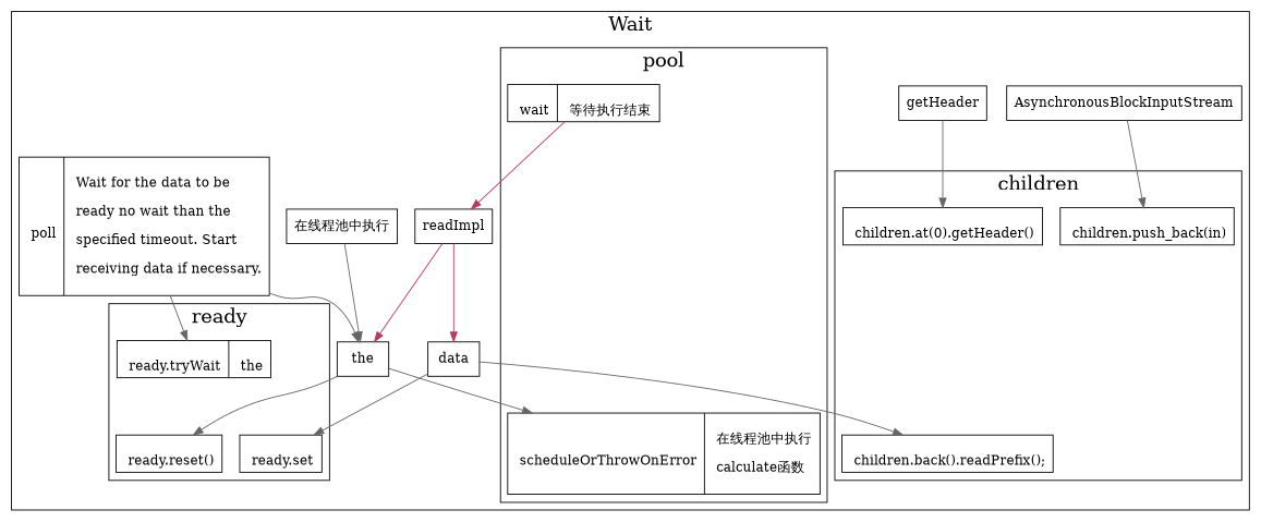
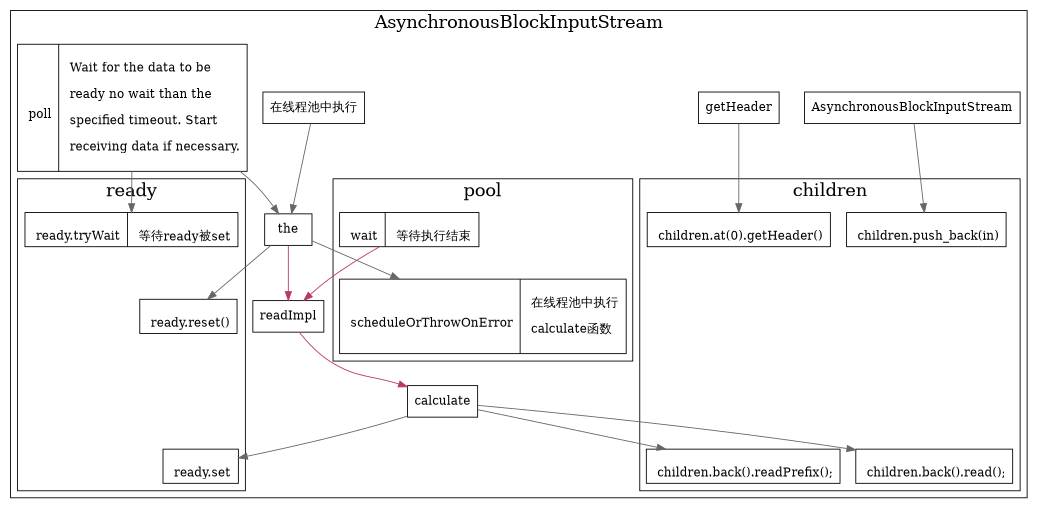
  digraph {
    newrank=true
    rankdir=TB
    node [shape=record]
    edge [color=gray40]
    n1 [label="{{\n          children.at(0).getHeader()\n        }}"]
    n2 [label="{{\n          children.push_back(in)\n        }}"]
+   n3 [label="{{\n          children.back().read();\n        }}"]
    n4 [label="{{\n          children.back().readPrefix();\n        }}"]
-   n5 [label="{{\n        ready.tryWait|\n        the\n        }}"]
+   n5 [label="{{\n        ready.tryWait|\n        等待ready被set\n        }}"]
    n6 [label="{{\n        ready.set\n        }}"]
    n7 [label="{{\n          ready.reset()\n        }}"]
    n8 [label="{{\n          wait|\n          等待执行结束\n        }}"]
    n9 [label="{{\n          scheduleOrThrowOnError|\n          在线程池中执行\l \n          calculate函数\l\n        }}"]
-   calculate [shape=box label=data]
+   calculate [shape=box]
    AsynchronousBlockInputStream [shape=box]
    getHeader [shape=box]
    n13 [label="在线程池中执行" shape=box]
    n14 [label=the shape=box]
    n15 [label="{{\n        poll|\n        Wait for the data to be \l \n        ready no wait than the \l \n        specified timeout. Start \l \n        receiving data if necessary.\l\n      }}"]
    readImpl [shape=box]
    subgraph cluster_1 {
      fontsize=20
-     label=Wait
+     label=AsynchronousBlockInputStream
      calculate
      AsynchronousBlockInputStream
      getHeader
      n13
      n14
      n15
      readImpl
      subgraph cluster_2 {
        fontsize=20
        label=children
        n1
        n2
+       n3
        n4
      }
      subgraph cluster_3 {
        fontsize=20
        label=ready
        n5
        n6
        n7
      }
      subgraph cluster_4 {
        fontsize=20
        label=pool
        n8
        n9
      }
    }
    n8 -> readImpl [color="#b83b5e"]
+   calculate -> n3
    calculate -> n4
    calculate -> n6
    AsynchronousBlockInputStream -> n2
    getHeader -> n1
    n13 -> n14
    n14 -> n7
    n14 -> n9
    n15 -> n5
    n15 -> n14
    readImpl -> calculate [color="#b83b5e"]
-   readImpl -> n14 [color="#b83b5e"]
+   n14 -> readImpl [color="#b83b5e"]
  }
